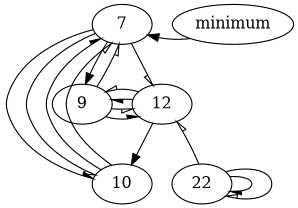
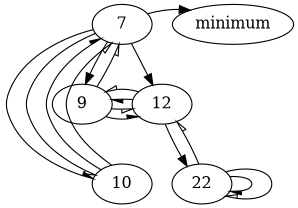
  digraph {
    edge [arrowhead=ornormal constraint=false]
    n1 [label=7]
    n2 [label=10]
    n3 [label=9]
    n4 [label=12]
    minimum
    n6 [label=22]
    n1 -> n2 [arrowhead=lnormal]
    n1 -> n2
    n1 -> n3 [arrowhead="" constraint=""]
-   n1 -> n4 [constraint=""]
+   n1 -> n4 [arrowhead="" constraint=""]
    n2 -> n1 [arrowhead=lnormal]
    n2 -> n1
    n3 -> n1
    n3 -> n4 [arrowhead=lnormal]
    n3 -> n4
    n4 -> n3 [arrowhead=lnormal]
    n4 -> n3
-   n4 -> n2 [arrowhead="" constraint=""]
-   minimum -> n1 [arrowhead=""]
+   n4 -> n6 [arrowhead="" constraint=""]
+   n1 -> minimum [arrowhead=""]
    n6 -> n4
    n6 -> n6 [arrowhead=lnormal]
    n6 -> n6
  }
